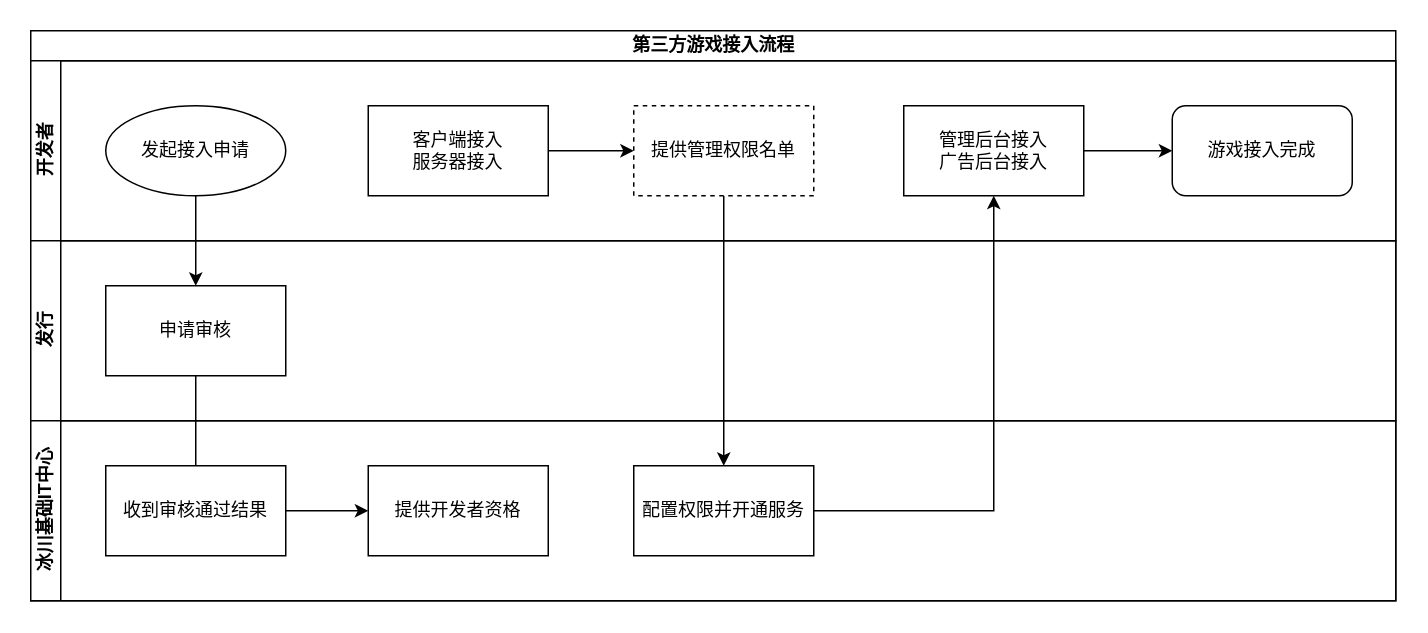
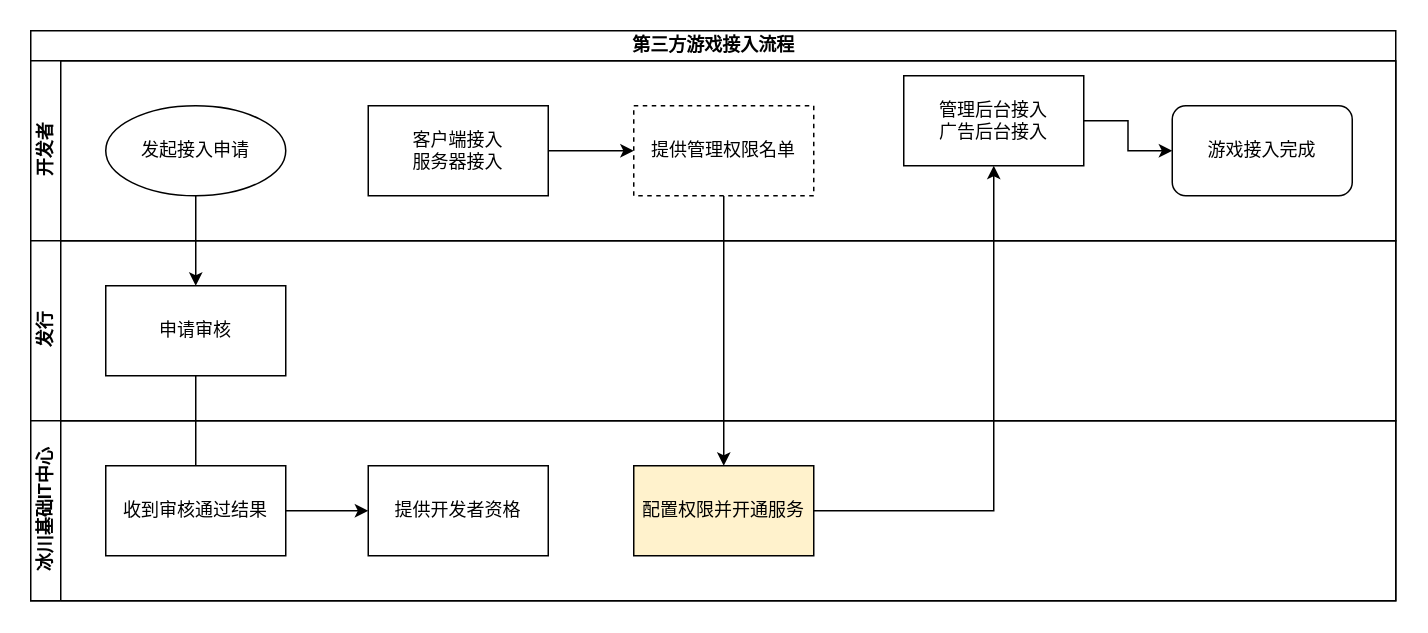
  <mxCell id="0" />
  <mxCell id="1" parent="0" />
  <mxCell id="2" value="第三方游戏接入流程" parent="1" vertex="1" style="swimlane;html=1;childLayout=stackLayout;resizeParent=1;resizeParentMax=0;horizontal=1;startSize=20;horizontalStack=0;rounded=0;"><mxGeometry as="geometry" y="20" x="20" height="380" width="910" /></mxCell>
  <mxCell id="3" value="" parent="2" style="edgeStyle=orthogonalEdgeStyle;rounded=0;orthogonalLoop=1;jettySize=auto;html=1;" target="18" source="9" edge="1"><mxGeometry as="geometry" relative="1"><mxPoint as="targetPoint" y="190" x="462" /></mxGeometry></mxCell>
  <mxCell id="4" value="开发者" parent="2" vertex="1" style="swimlane;html=1;startSize=20;horizontal=0;"><mxGeometry as="geometry" y="20" height="120" width="910" /></mxCell>
  <mxCell id="5" value="" parent="4" style="edgeStyle=orthogonalEdgeStyle;rounded=0;orthogonalLoop=1;jettySize=auto;html=1;" target="9" source="10" edge="1"><mxGeometry as="geometry" relative="1" /></mxCell>
  <mxCell id="6" value="" parent="4" style="edgeStyle=orthogonalEdgeStyle;rounded=0;orthogonalLoop=1;jettySize=auto;html=1;" target="7" source="8" edge="1"><mxGeometry as="geometry" relative="1" /></mxCell>
  <mxCell id="7" value="游戏接入完成" parent="4" vertex="1" style="rounded=1;whiteSpace=wrap;html=1;"><mxGeometry as="geometry" y="30" x="761" height="60" width="120" /></mxCell>
- <mxCell id="8" value="管理后台接入&lt;br&gt;广告后台接入" parent="4" vertex="1" style="rounded=0;whiteSpace=wrap;html=1;"><mxGeometry as="geometry" y="30" x="582" height="60" width="120" /></mxCell>
+ <mxCell id="8" value="管理后台接入&lt;br&gt;广告后台接入" parent="4" vertex="1" style="rounded=0;whiteSpace=wrap;html=1;"><mxGeometry x="582" y="10" as="geometry" height="60" width="120" /></mxCell>
  <mxCell id="9" value="提供管理权限名单" parent="4" vertex="1" style="rounded=0;whiteSpace=wrap;html=1;dashed=1;"><mxGeometry as="geometry" y="30" x="402" height="60" width="120" /></mxCell>
  <mxCell id="10" value="客户端接入&lt;br&gt;服务器接入" parent="4" vertex="1" style="rounded=0;whiteSpace=wrap;html=1;"><mxGeometry as="geometry" y="30" x="225" height="60" width="120" /></mxCell>
  <mxCell id="11" value="发起接入申请" parent="4" vertex="1" style="ellipse;whiteSpace=wrap;html=1;"><mxGeometry as="geometry" y="30" x="50" height="60" width="120" /></mxCell>
  <mxCell id="12" value="发行" parent="2" vertex="1" style="swimlane;html=1;startSize=20;horizontal=0;"><mxGeometry as="geometry" y="140" height="120" width="910" /></mxCell>
  <mxCell id="13" value="申请审核" parent="12" vertex="1" style="rounded=0;whiteSpace=wrap;html=1;"><mxGeometry as="geometry" y="30" x="50" height="60" width="120" /></mxCell>
  <mxCell id="14" value="冰川基础IT中心" parent="2" vertex="1" style="swimlane;html=1;startSize=20;horizontal=0;"><mxGeometry as="geometry" y="260" height="120" width="910" /></mxCell>
  <mxCell id="15" value="" parent="14" style="edgeStyle=orthogonalEdgeStyle;rounded=0;orthogonalLoop=1;jettySize=auto;html=1;" target="16" source="17" edge="1"><mxGeometry as="geometry" relative="1" /></mxCell>
  <mxCell id="16" value="提供开发者资格" parent="14" vertex="1" style="rounded=0;whiteSpace=wrap;html=1;"><mxGeometry as="geometry" y="30" x="225" height="60" width="120" /></mxCell>
  <mxCell id="17" value="收到审核通过结果" parent="14" vertex="1" style="rounded=0;whiteSpace=wrap;html=1;"><mxGeometry as="geometry" y="30" x="50" height="60" width="120" /></mxCell>
- <mxCell id="18" value="配置权限并开通服务" parent="14" vertex="1" style="rounded=0;whiteSpace=wrap;html=1;"><mxGeometry as="geometry" y="30" x="402" height="60" width="120" /></mxCell>
+ <mxCell id="18" value="配置权限并开通服务" parent="14" vertex="1" style="rounded=0;whiteSpace=wrap;html=1;fillColor=#fff2cc;"><mxGeometry as="geometry" y="30" x="402" height="60" width="120" /></mxCell>
  <mxCell id="19" value="" parent="2" style="edgeStyle=orthogonalEdgeStyle;rounded=0;orthogonalLoop=1;jettySize=auto;html=1;" target="13" source="11" edge="1"><mxGeometry as="geometry" relative="1" /></mxCell>
  <mxCell id="20" value="" parent="2" style="edgeStyle=orthogonalEdgeStyle;rounded=0;orthogonalLoop=1;jettySize=auto;html=1;endArrow=none;" target="17" source="13" edge="1"><mxGeometry as="geometry" relative="1" /></mxCell>
  <mxCell id="21" parent="2" style="edgeStyle=orthogonalEdgeStyle;rounded=0;orthogonalLoop=1;jettySize=auto;html=1;entryX=0.5;entryY=1;entryDx=0;entryDy=0;" target="8" source="18" edge="1"><mxGeometry as="geometry" relative="1" /></mxCell>
